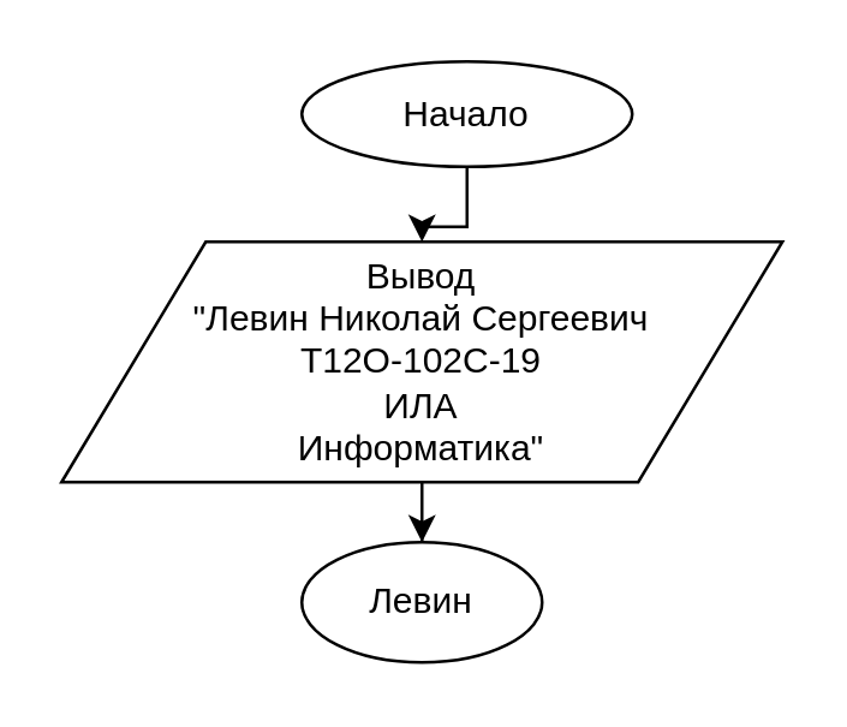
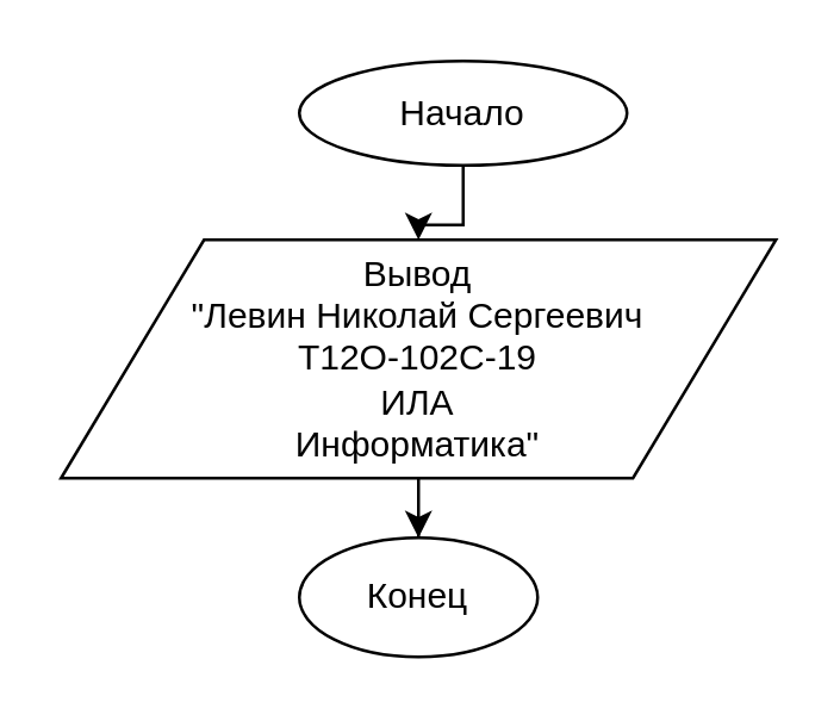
  <mxCell id="0" />
  <mxCell id="1" parent="0" />
  <mxCell id="2" style="edgeStyle=orthogonalEdgeStyle;rounded=0;orthogonalLoop=1;jettySize=auto;html=1;entryX=0.5;entryY=0;entryDx=0;entryDy=0;" edge="1" parent="1" source="3" target="5"><mxGeometry relative="1" as="geometry" /></mxCell>
  <mxCell id="3" value="Начало" style="ellipse;whiteSpace=wrap;html=1;" vertex="1" parent="1"><mxGeometry x="100" y="20" width="110" height="35" as="geometry" /></mxCell>
  <mxCell id="4" style="edgeStyle=orthogonalEdgeStyle;rounded=0;orthogonalLoop=1;jettySize=auto;html=1;entryX=0.5;entryY=0;entryDx=0;entryDy=0;" edge="1" parent="1" source="5" target="6"><mxGeometry relative="1" as="geometry" /></mxCell>
  <mxCell id="5" value="Вывод &lt;br&gt;&quot;Левин Николай Сергеевич&lt;br&gt;Т12О-102С-19&lt;br&gt;ИЛА&lt;br&gt;Информатика&quot;" style="shape=parallelogram;perimeter=parallelogramPerimeter;whiteSpace=wrap;html=1;" vertex="1" parent="1"><mxGeometry x="20" y="80" width="240" height="80" as="geometry" /></mxCell>
- <mxCell id="6" value="Левин" style="ellipse;whiteSpace=wrap;html=1;" vertex="1" parent="1"><mxGeometry x="100" y="180" width="80" height="40" as="geometry" /></mxCell>
+ <mxCell id="6" value="Конец" style="ellipse;whiteSpace=wrap;html=1;" vertex="1" parent="1"><mxGeometry x="100" y="180" width="80" height="40" as="geometry" /></mxCell>
